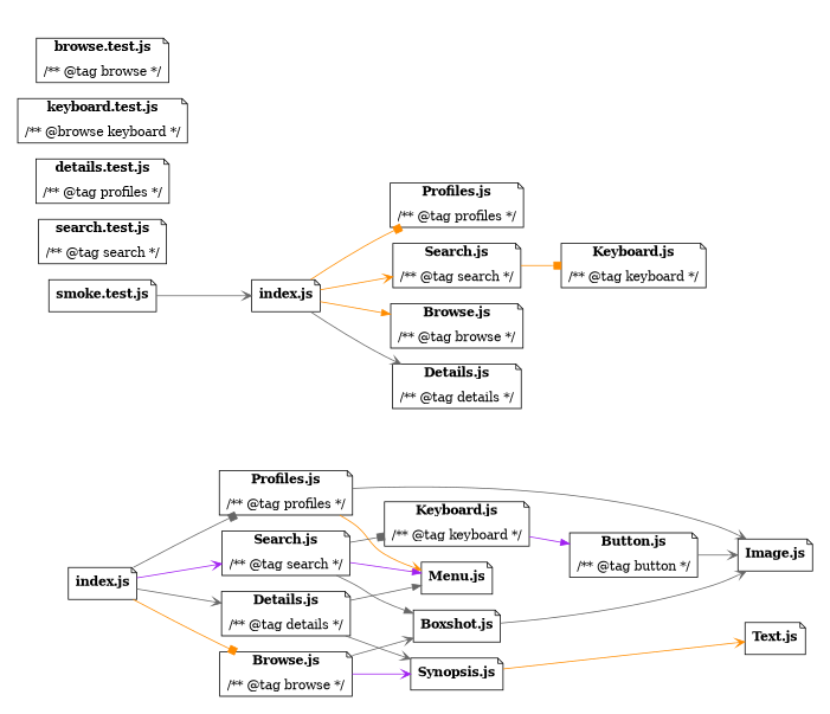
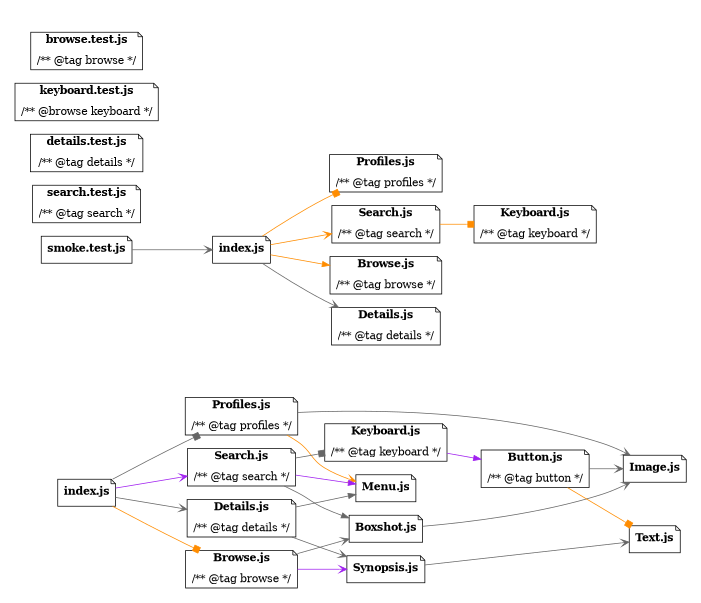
  digraph {
    fontname="Helvetica,Arial,sans-serif"
    rankdir=LR
    shape=box
    style=rounded
    node [shape=note style=rounded]
    edge [arrowhead=vee color=gray40]
    n1 [label=<<b>index.js</b>>]
    n2 [label=<<b>Profiles.js</b><br/><br/>/** @tag profiles */>]
    n3 [label=<<b>Search.js</b><br/><br/>/** @tag search */>]
    n4 [label=<<b>Details.js</b><br/><br/>/** @tag details */>]
    n5 [label=<<b>Browse.js</b><br/><br/>/** @tag browse */>]
    n6 [label=<<b>Menu.js</b>>]
    n7 [label=<<b>Image.js</b>>]
    n8 [label=<<b>Keyboard.js</b><br/><br/>/** @tag keyboard */>]
    n9 [label=<<b>Boxshot.js</b>>]
    n10 [label=<<b>Synopsis.js</b>>]
    n11 [label=<<b>Button.js</b><br/><br/>/** @tag button */>]
    n12 [label=<<b>Text.js</b>>]
    n13 [label=<<b>browse.test.js</b><br/><br/>/** @tag browse */>]
    n14 [label=<<b>keyboard.test.js</b><br/><br/>/** @browse keyboard */>]
-   n15 [label=<<b>details.test.js</b><br/><br/>/** @tag profiles */>]
+   n15 [label=<<b>details.test.js</b><br/><br/>/** @tag details */>]
    n16 [label=<<b>search.test.js</b><br/><br/>/** @tag search */>]
    n17 [label=<<b>smoke.test.js</b>>]
    n18 [label=<<b>index.js</b>>]
    n19 [label=<<b>Search.js</b><br/><br/>/** @tag search */>]
    n20 [label=<<b>Profiles.js</b><br/><br/>/** @tag profiles */>]
    n21 [label=<<b>Details.js</b><br/><br/>/** @tag details */>]
    n22 [label=<<b>Browse.js</b><br/><br/>/** @tag browse */>]
    n23 [label=<<b>Keyboard.js</b><br/><br/>/** @tag keyboard */>]
    subgraph sub_1 {
      cluster=true
      label=<<b>Application</b>>
      n1
      n2
      n3
      n4
      n5
      n6
      n7
      n8
      n9
      n10
      n11
      n12
    }
    subgraph sub_2 {
      cluster=true
      label=<<b>Functional Tests</b>>
      n13
      n14
      n15
      n16
      n17
    }
    subgraph sub_3 {
      cluster=true
      label=<<b>Page Object Model</b>>
      labelloc=b
      n18
      n19
      n20
      n21
      n22
      n23
    }
    n1 -> n2 [arrowhead=box]
    n1 -> n3 [color=purple]
    n1 -> n4
    n1 -> n5 [arrowhead=box color=darkorange]
    n2 -> n6 [color=darkorange]
    n2 -> n7
    n3 -> n6 [arrowhead=normal color=purple]
    n3 -> n8 [arrowhead=box]
    n3 -> n9 [arrowhead=normal]
    n4 -> n6 [arrowhead=normal]
    n4 -> n10
    n5 -> n9
    n5 -> n10 [color=purple]
    n8 -> n11 [arrowhead=normal color=purple]
    n9 -> n7
-   n10 -> n12 [color=darkorange]
+   n10 -> n12
    n11 -> n7
+   n11 -> n12 [arrowhead=box color=darkorange]
    n17 -> n18
    n18 -> n19 [color=darkorange]
    n18 -> n20 [arrowhead=box color=darkorange]
    n18 -> n21
    n18 -> n22 [arrowhead=normal color=darkorange]
    n19 -> n23 [arrowhead=box color=darkorange]
  }
